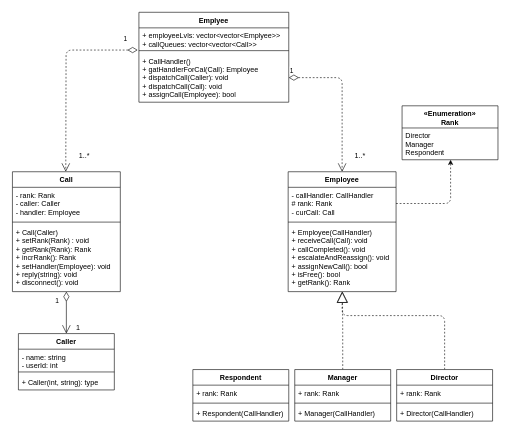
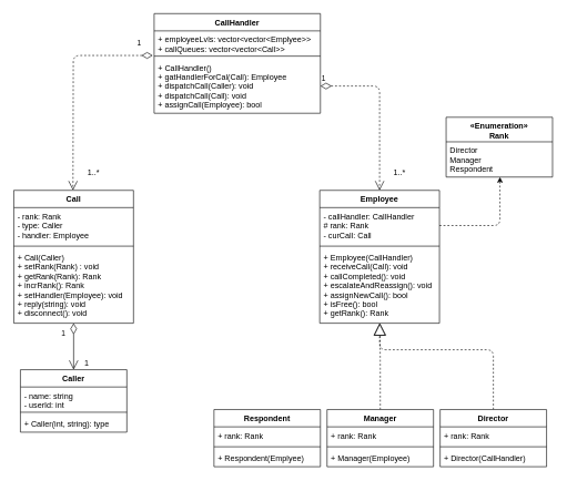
  <mxCell id="0" />
  <mxCell id="1" parent="0" />
  <mxCell id="2" value="" style="endArrow=classic;html=1;entryX=0.506;entryY=1;entryDx=0;entryDy=0;entryPerimeter=0;exitX=1;exitY=0.5;exitDx=0;exitDy=0;dashed=1;" edge="1" parent="1" source="18" target="26"><mxGeometry width="50" height="50" relative="1" as="geometry"><mxPoint x="700" y="386" as="sourcePoint" /><mxPoint x="750" y="346" as="targetPoint" /><Array as="points"><mxPoint x="751" y="339" /></Array></mxGeometry></mxCell>
  <mxCell id="3" value="" style="endArrow=block;endSize=16;endFill=0;html=1;dashed=1;exitX=0.5;exitY=0;exitDx=0;exitDy=0;" edge="1" parent="1" source="9" target="20"><mxGeometry width="160" relative="1" as="geometry"><mxPoint x="417" y="623" as="sourcePoint" /><mxPoint x="630" y="496" as="targetPoint" /><Array as="points"><mxPoint x="571" y="546" /></Array></mxGeometry></mxCell>
  <mxCell id="4" value="" style="endArrow=block;endSize=16;endFill=0;html=1;dashed=1;exitX=0.5;exitY=0;exitDx=0;exitDy=0;" edge="1" parent="1" source="13" target="20"><mxGeometry width="160" relative="1" as="geometry"><mxPoint x="411" y="626" as="sourcePoint" /><mxPoint x="570" y="476" as="targetPoint" /><Array as="points"><mxPoint x="741" y="526" /><mxPoint x="570" y="526" /></Array></mxGeometry></mxCell>
  <mxCell id="5" value="Respondent" style="swimlane;fontStyle=1;align=center;verticalAlign=top;childLayout=stackLayout;horizontal=1;startSize=26;horizontalStack=0;resizeParent=1;resizeParentMax=0;resizeLast=0;collapsible=1;marginBottom=0;" vertex="1" parent="1"><mxGeometry x="321" y="616" width="160" height="86" as="geometry" /></mxCell>
  <mxCell id="6" value="+ rank: Rank" style="text;strokeColor=none;fillColor=none;align=left;verticalAlign=top;spacingLeft=4;spacingRight=4;overflow=hidden;rotatable=0;points=[[0,0.5],[1,0.5]];portConstraint=eastwest;" vertex="1" parent="5"><mxGeometry y="26" width="160" height="26" as="geometry" /></mxCell>
  <mxCell id="7" value="" style="line;strokeWidth=1;fillColor=none;align=left;verticalAlign=middle;spacingTop=-1;spacingLeft=3;spacingRight=3;rotatable=0;labelPosition=right;points=[];portConstraint=eastwest;" vertex="1" parent="5"><mxGeometry y="52" width="160" height="8" as="geometry" /></mxCell>
- <mxCell id="8" value="+ Respondent(CallHandler)" style="text;strokeColor=none;fillColor=none;align=left;verticalAlign=top;spacingLeft=4;spacingRight=4;overflow=hidden;rotatable=0;points=[[0,0.5],[1,0.5]];portConstraint=eastwest;" vertex="1" parent="5"><mxGeometry y="60" width="160" height="26" as="geometry" /></mxCell>
+ <mxCell id="8" value="+ Respondent(Emplyee)" style="text;strokeColor=none;fillColor=none;align=left;verticalAlign=top;spacingLeft=4;spacingRight=4;overflow=hidden;rotatable=0;points=[[0,0.5],[1,0.5]];portConstraint=eastwest;" vertex="1" parent="5"><mxGeometry y="60" width="160" height="26" as="geometry" /></mxCell>
  <mxCell id="9" value="Manager" style="swimlane;fontStyle=1;align=center;verticalAlign=top;childLayout=stackLayout;horizontal=1;startSize=26;horizontalStack=0;resizeParent=1;resizeParentMax=0;resizeLast=0;collapsible=1;marginBottom=0;" vertex="1" parent="1"><mxGeometry x="491" y="616" width="160" height="86" as="geometry" /></mxCell>
  <mxCell id="10" value="+ rank: Rank" style="text;strokeColor=none;fillColor=none;align=left;verticalAlign=top;spacingLeft=4;spacingRight=4;overflow=hidden;rotatable=0;points=[[0,0.5],[1,0.5]];portConstraint=eastwest;" vertex="1" parent="9"><mxGeometry y="26" width="160" height="26" as="geometry" /></mxCell>
  <mxCell id="11" value="" style="line;strokeWidth=1;fillColor=none;align=left;verticalAlign=middle;spacingTop=-1;spacingLeft=3;spacingRight=3;rotatable=0;labelPosition=right;points=[];portConstraint=eastwest;" vertex="1" parent="9"><mxGeometry y="52" width="160" height="8" as="geometry" /></mxCell>
- <mxCell id="12" value="+ Manager(CallHandler)" style="text;strokeColor=none;fillColor=none;align=left;verticalAlign=top;spacingLeft=4;spacingRight=4;overflow=hidden;rotatable=0;points=[[0,0.5],[1,0.5]];portConstraint=eastwest;" vertex="1" parent="9"><mxGeometry y="60" width="160" height="26" as="geometry" /></mxCell>
+ <mxCell id="12" value="+ Manager(Employee)" style="text;strokeColor=none;fillColor=none;align=left;verticalAlign=top;spacingLeft=4;spacingRight=4;overflow=hidden;rotatable=0;points=[[0,0.5],[1,0.5]];portConstraint=eastwest;" vertex="1" parent="9"><mxGeometry y="60" width="160" height="26" as="geometry" /></mxCell>
  <mxCell id="13" value="Director" style="swimlane;fontStyle=1;align=center;verticalAlign=top;childLayout=stackLayout;horizontal=1;startSize=26;horizontalStack=0;resizeParent=1;resizeParentMax=0;resizeLast=0;collapsible=1;marginBottom=0;" vertex="1" parent="1"><mxGeometry x="661" y="616" width="160" height="86" as="geometry" /></mxCell>
  <mxCell id="14" value="+ rank: Rank" style="text;strokeColor=none;fillColor=none;align=left;verticalAlign=top;spacingLeft=4;spacingRight=4;overflow=hidden;rotatable=0;points=[[0,0.5],[1,0.5]];portConstraint=eastwest;" vertex="1" parent="13"><mxGeometry y="26" width="160" height="26" as="geometry" /></mxCell>
  <mxCell id="15" value="" style="line;strokeWidth=1;fillColor=none;align=left;verticalAlign=middle;spacingTop=-1;spacingLeft=3;spacingRight=3;rotatable=0;labelPosition=right;points=[];portConstraint=eastwest;" vertex="1" parent="13"><mxGeometry y="52" width="160" height="8" as="geometry" /></mxCell>
  <mxCell id="16" value="+ Director(CallHandler)" style="text;strokeColor=none;fillColor=none;align=left;verticalAlign=top;spacingLeft=4;spacingRight=4;overflow=hidden;rotatable=0;points=[[0,0.5],[1,0.5]];portConstraint=eastwest;" vertex="1" parent="13"><mxGeometry y="60" width="160" height="26" as="geometry" /></mxCell>
  <mxCell id="17" value="Employee" style="swimlane;fontStyle=1;align=center;verticalAlign=top;childLayout=stackLayout;horizontal=1;startSize=26;horizontalStack=0;resizeParent=1;resizeParentMax=0;resizeLast=0;collapsible=1;marginBottom=0;" vertex="1" parent="1"><mxGeometry x="480" y="286" width="180" height="200" as="geometry" /></mxCell>
  <mxCell id="18" value="- callHandler: CallHandler&#10;# rank: Rank&#10;- curCall: Call&#10;" style="text;strokeColor=none;fillColor=none;align=left;verticalAlign=top;spacingLeft=4;spacingRight=4;overflow=hidden;rotatable=0;points=[[0,0.5],[1,0.5]];portConstraint=eastwest;" vertex="1" parent="17"><mxGeometry y="26" width="180" height="54" as="geometry" /></mxCell>
  <mxCell id="19" value="" style="line;strokeWidth=1;fillColor=none;align=left;verticalAlign=middle;spacingTop=-1;spacingLeft=3;spacingRight=3;rotatable=0;labelPosition=right;points=[];portConstraint=eastwest;" vertex="1" parent="17"><mxGeometry y="80" width="180" height="8" as="geometry" /></mxCell>
  <mxCell id="20" value="+ Employee(CallHandler)&#10;+ receiveCall(Call): void&#10;+ callCompleted(): void&#10;+ escalateAndReassign(): void&#10;+ assignNewCall(): bool&#10;+ isFree(): bool&#10;+ getRank(): Rank&#10;" style="text;strokeColor=none;fillColor=none;align=left;verticalAlign=top;spacingLeft=4;spacingRight=4;overflow=hidden;rotatable=0;points=[[0,0.5],[1,0.5]];portConstraint=eastwest;" vertex="1" parent="17"><mxGeometry y="88" width="180" height="112" as="geometry" /></mxCell>
  <mxCell id="21" value="Caller" style="swimlane;fontStyle=1;align=center;verticalAlign=top;childLayout=stackLayout;horizontal=1;startSize=26;horizontalStack=0;resizeParent=1;resizeParentMax=0;resizeLast=0;collapsible=1;marginBottom=0;" vertex="1" parent="1"><mxGeometry x="30" y="556" width="160" height="94" as="geometry" /></mxCell>
  <mxCell id="22" value="- name: string&#10;- userId: int&#10;" style="text;strokeColor=none;fillColor=none;align=left;verticalAlign=top;spacingLeft=4;spacingRight=4;overflow=hidden;rotatable=0;points=[[0,0.5],[1,0.5]];portConstraint=eastwest;" vertex="1" parent="21"><mxGeometry y="26" width="160" height="34" as="geometry" /></mxCell>
  <mxCell id="23" value="" style="line;strokeWidth=1;fillColor=none;align=left;verticalAlign=middle;spacingTop=-1;spacingLeft=3;spacingRight=3;rotatable=0;labelPosition=right;points=[];portConstraint=eastwest;" vertex="1" parent="21"><mxGeometry y="60" width="160" height="8" as="geometry" /></mxCell>
  <mxCell id="24" value="+ Caller(int, string): type" style="text;strokeColor=none;fillColor=none;align=left;verticalAlign=top;spacingLeft=4;spacingRight=4;overflow=hidden;rotatable=0;points=[[0,0.5],[1,0.5]];portConstraint=eastwest;" vertex="1" parent="21"><mxGeometry y="68" width="160" height="26" as="geometry" /></mxCell>
  <mxCell id="25" value="«Enumeration»&#10;Rank" style="swimlane;fontStyle=1;align=center;verticalAlign=top;childLayout=stackLayout;horizontal=1;startSize=37;horizontalStack=0;resizeParent=1;resizeParentMax=0;resizeLast=0;collapsible=1;marginBottom=0;" vertex="1" parent="1"><mxGeometry x="670" y="176" width="160" height="90" as="geometry" /></mxCell>
  <mxCell id="26" value="Director&#10;Manager&#10;Respondent&#10;" style="text;strokeColor=none;fillColor=none;align=left;verticalAlign=top;spacingLeft=4;spacingRight=4;overflow=hidden;rotatable=0;points=[[0,0.5],[1,0.5]];portConstraint=eastwest;" vertex="1" parent="25"><mxGeometry y="37" width="160" height="53" as="geometry" /></mxCell>
  <mxCell id="27" value="Call" style="swimlane;fontStyle=1;align=center;verticalAlign=top;childLayout=stackLayout;horizontal=1;startSize=26;horizontalStack=0;resizeParent=1;resizeParentMax=0;resizeLast=0;collapsible=1;marginBottom=0;" vertex="1" parent="1"><mxGeometry x="20" y="286" width="180" height="200" as="geometry" /></mxCell>
- <mxCell id="28" value="- rank: Rank&#10;- caller: Caller&#10;- handler: Employee&#10;" style="text;strokeColor=none;fillColor=none;align=left;verticalAlign=top;spacingLeft=4;spacingRight=4;overflow=hidden;rotatable=0;points=[[0,0.5],[1,0.5]];portConstraint=eastwest;" vertex="1" parent="27"><mxGeometry y="26" width="180" height="54" as="geometry" /></mxCell>
+ <mxCell id="28" value="- rank: Rank&#10;- type: Caller&#10;- handler: Employee&#10;" style="text;strokeColor=none;fillColor=none;align=left;verticalAlign=top;spacingLeft=4;spacingRight=4;overflow=hidden;rotatable=0;points=[[0,0.5],[1,0.5]];portConstraint=eastwest;" vertex="1" parent="27"><mxGeometry y="26" width="180" height="54" as="geometry" /></mxCell>
  <mxCell id="29" value="" style="line;strokeWidth=1;fillColor=none;align=left;verticalAlign=middle;spacingTop=-1;spacingLeft=3;spacingRight=3;rotatable=0;labelPosition=right;points=[];portConstraint=eastwest;" vertex="1" parent="27"><mxGeometry y="80" width="180" height="8" as="geometry" /></mxCell>
  <mxCell id="30" value="+ Call(Caller)&#10;+ setRank(Rank) : void&#10;+ getRank(Rank): Rank&#10;+ incrRank(): Rank&#10;+ setHandler(Employee): void&#10;+ reply(string): void&#10;+ disconnect(): void&#10;&#10;&#10;" style="text;strokeColor=none;fillColor=none;align=left;verticalAlign=top;spacingLeft=4;spacingRight=4;overflow=hidden;rotatable=0;points=[[0,0.5],[1,0.5]];portConstraint=eastwest;" vertex="1" parent="27"><mxGeometry y="88" width="180" height="112" as="geometry" /></mxCell>
- <mxCell id="31" value="Emplyee" style="swimlane;fontStyle=1;align=center;verticalAlign=top;childLayout=stackLayout;horizontal=1;startSize=26;horizontalStack=0;resizeParent=1;resizeParentMax=0;resizeLast=0;collapsible=1;marginBottom=0;" vertex="1" parent="1"><mxGeometry x="231" y="20" width="250" height="150" as="geometry" /></mxCell>
+ <mxCell id="31" value="CallHandler" style="swimlane;fontStyle=1;align=center;verticalAlign=top;childLayout=stackLayout;horizontal=1;startSize=26;horizontalStack=0;resizeParent=1;resizeParentMax=0;resizeLast=0;collapsible=1;marginBottom=0;" vertex="1" parent="1"><mxGeometry x="231" y="20" width="250" height="150" as="geometry" /></mxCell>
  <mxCell id="32" value="+ employeeLvls: vector&lt;vector&lt;Emplyee&gt;&gt;&#10;+ callQueues: vector&lt;vector&lt;Call&gt;&gt;&#10;" style="text;strokeColor=none;fillColor=none;align=left;verticalAlign=top;spacingLeft=4;spacingRight=4;overflow=hidden;rotatable=0;points=[[0,0.5],[1,0.5]];portConstraint=eastwest;" vertex="1" parent="31"><mxGeometry y="26" width="250" height="34" as="geometry" /></mxCell>
  <mxCell id="33" value="" style="line;strokeWidth=1;fillColor=none;align=left;verticalAlign=middle;spacingTop=-1;spacingLeft=3;spacingRight=3;rotatable=0;labelPosition=right;points=[];portConstraint=eastwest;" vertex="1" parent="31"><mxGeometry y="60" width="250" height="8" as="geometry" /></mxCell>
  <mxCell id="34" value="+ CallHandler()&#10;+ gatHandlerForCal(Call): Employee&#10;+ dispatchCall(Caller): void&#10;+ dispatchCall(Call): void&#10;+ assignCall(Employee): bool&#10;" style="text;strokeColor=none;fillColor=none;align=left;verticalAlign=top;spacingLeft=4;spacingRight=4;overflow=hidden;rotatable=0;points=[[0,0.5],[1,0.5]];portConstraint=eastwest;" vertex="1" parent="31"><mxGeometry y="68" width="250" height="82" as="geometry" /></mxCell>
  <mxCell id="35" value="1" style="endArrow=open;html=1;endSize=12;startArrow=diamondThin;startSize=14;startFill=0;edgeStyle=orthogonalEdgeStyle;align=left;verticalAlign=bottom;dashed=1;entryX=0.5;entryY=0;entryDx=0;entryDy=0;" edge="1" parent="1" source="34" target="17"><mxGeometry x="-1" y="3" relative="1" as="geometry"><mxPoint x="330" y="270" as="sourcePoint" /><mxPoint x="390" y="330" as="targetPoint" /></mxGeometry></mxCell>
  <mxCell id="36" value="1" style="endArrow=open;html=1;endSize=12;startArrow=diamondThin;startSize=14;startFill=0;edgeStyle=orthogonalEdgeStyle;align=left;verticalAlign=bottom;dashed=1;entryX=0.5;entryY=0;entryDx=0;entryDy=0;exitX=-0.008;exitY=1.088;exitDx=0;exitDy=0;exitPerimeter=0;" edge="1" parent="1" source="32"><mxGeometry x="-0.844" y="-10" relative="1" as="geometry"><mxPoint x="190" y="110" as="sourcePoint" /><mxPoint x="109" y="286" as="targetPoint" /><mxPoint as="offset" /></mxGeometry></mxCell>
  <mxCell id="37" value="1" style="endArrow=open;html=1;endSize=12;startArrow=diamondThin;startSize=14;startFill=0;edgeStyle=orthogonalEdgeStyle;align=left;verticalAlign=bottom;dashed=0;exitX=0.5;exitY=1;exitDx=0;exitDy=0;" edge="1" parent="1" source="27" target="21"><mxGeometry x="-0.314" y="-20" relative="1" as="geometry"><mxPoint x="200" y="510" as="sourcePoint" /><mxPoint x="111" y="556" as="targetPoint" /><mxPoint as="offset" /></mxGeometry></mxCell>
  <mxCell id="38" value="1" style="text;html=1;strokeColor=none;fillColor=none;align=center;verticalAlign=middle;whiteSpace=wrap;rounded=0;" vertex="1" parent="1"><mxGeometry x="110" y="536" width="40" height="20" as="geometry" /></mxCell>
  <mxCell id="39" value="1..*" style="text;html=1;strokeColor=none;fillColor=none;align=center;verticalAlign=middle;whiteSpace=wrap;rounded=0;" vertex="1" parent="1"><mxGeometry x="120" y="250" width="40" height="20" as="geometry" /></mxCell>
  <mxCell id="40" value="1..*" style="text;html=1;strokeColor=none;fillColor=none;align=center;verticalAlign=middle;whiteSpace=wrap;rounded=0;" vertex="1" parent="1"><mxGeometry x="580" y="250" width="40" height="20" as="geometry" /></mxCell>
